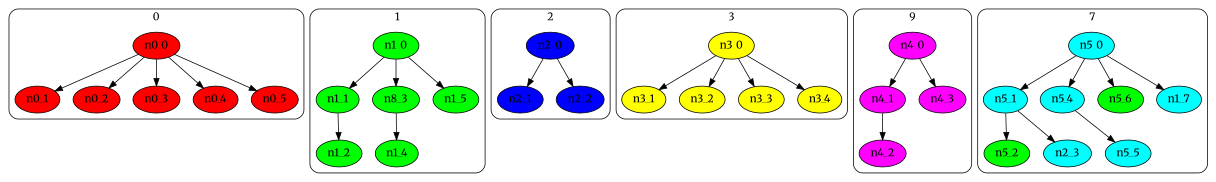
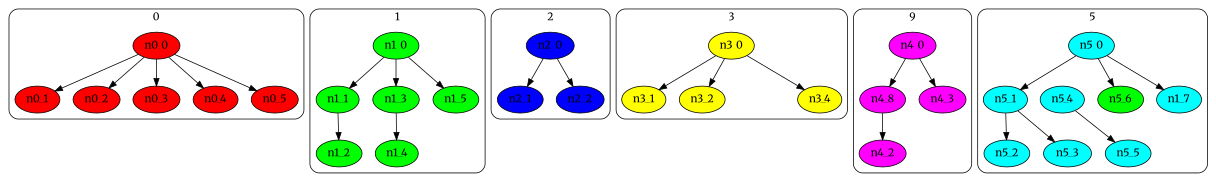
  digraph {
    compund=true
    fontname=Merriweather
    rankdir=TB
    node [fillcolor="#00ff00" fontname=Merriweather style="rounded,filled"]
    edge [fontname=Merriweather]
    n0_0 [fillcolor="#ff0000"]
    n0_1 [fillcolor="#ff0000"]
    n0_2 [fillcolor="#ff0000"]
    n0_3 [fillcolor="#ff0000"]
    n0_4 [fillcolor="#ff0000"]
    n0_5 [fillcolor="#ff0000"]
    n1_0
    n1_1
-   n1_3 [label=n8_3]
+   n1_3
    n1_5
    n1_2
    n1_4
    n2_0 [fillcolor="#0000ff"]
    n2_1 [fillcolor="#0000ff"]
    n2_2 [fillcolor="#0000ff"]
    n3_0 [fillcolor="#ffff00"]
    n3_1 [fillcolor="#ffff00"]
    n3_2 [fillcolor="#ffff00"]
-   n3_3 [fillcolor="#ffff00"]
    n3_4 [fillcolor="#ffff00"]
    n4_0 [fillcolor="#ff00ff"]
-   n4_1 [fillcolor="#ff00ff"]
+   n4_1 [fillcolor="#ff00ff" label=n4_8]
    n4_3 [fillcolor="#ff00ff"]
    n4_2 [fillcolor="#ff00ff"]
    n5_0 [fillcolor="#00ffff"]
    n5_1 [fillcolor="#00ffff"]
    n5_4 [fillcolor="#00ffff"]
    n5_6
    n29 [fillcolor="#00ffff" label=n1_7]
-   n5_2
-   n5_3 [fillcolor="#00ffff" label=n2_3]
+   n5_2 [fillcolor="#00ffff"]
+   n5_3 [fillcolor="#00ffff"]
    n5_5 [fillcolor="#00ffff"]
    subgraph cluster_1 {
      label=0
      style=rounded
      n0_0
      n0_1
      n0_2
      n0_3
      n0_4
      n0_5
    }
    subgraph cluster_2 {
      label=1
      style=rounded
      n1_0
      n1_1
      n1_3
      n1_5
      n1_2
      n1_4
    }
    subgraph cluster_3 {
      label=2
      style=rounded
      n2_0
      n2_1
      n2_2
    }
    subgraph cluster_4 {
      label=3
      style=rounded
      n3_0
      n3_1
      n3_2
-     n3_3
      n3_4
    }
    subgraph cluster_5 {
      label=9
      style=rounded
      n4_0
      n4_1
      n4_3
      n4_2
    }
    subgraph cluster_6 {
-     label=7
+     label=5
      style=rounded
      n5_0
      n5_1
      n5_4
      n5_6
      n29
      n5_2
      n5_3
      n5_5
    }
    n0_0 -> n0_1
    n0_0 -> n0_2
    n0_0 -> n0_3
    n0_0 -> n0_4
    n0_0 -> n0_5
    n1_0 -> n1_1
    n1_0 -> n1_3
    n1_0 -> n1_5
    n1_1 -> n1_2
    n1_3 -> n1_4
    n2_0 -> n2_1
    n2_0 -> n2_2
    n3_0 -> n3_1
    n3_0 -> n3_2
-   n3_0 -> n3_3
    n3_0 -> n3_4
    n4_0 -> n4_1
    n4_0 -> n4_3
    n4_1 -> n4_2
    n5_0 -> n5_1
-   n5_0 -> n5_4
    n5_0 -> n5_6
    n5_0 -> n29
    n5_1 -> n5_2
    n5_1 -> n5_3
    n5_4 -> n5_5
  }
